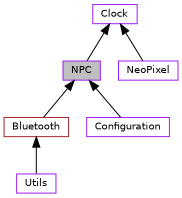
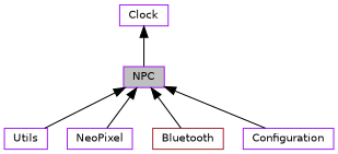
  digraph {
    rankdir=TB
    node [color=purple fillcolor=white fontname=Helvetica fontsize=10 shape=record style=filled]
    edge [dir=back fontname=Helvetica fontsize=10 labelfontname=Helvetica labelfontsize=10 shape=plaintext style=solid]
    n1 [height=0.2 label=Clock width=0.4]
    n2 [fillcolor=grey75 fontcolor=black height=0.2 label=NPC width=0.4]
    n3 [height=0.2 label=Utils width=0.4]
    n4 [height=0.2 label=NeoPixel width=0.4]
    n5 [color=brown height=0.2 label=Bluetooth width=0.4]
    n6 [height=0.2 label=Configuration width=0.4]
    n1 -> n2
-   n5 -> n3
-   n1 -> n4
+   n2 -> n3
+   n2 -> n4
    n2 -> n5
    n2 -> n6
  }
